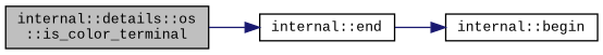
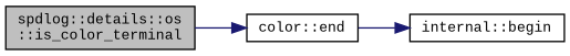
  digraph {
    fontname="Liberation Mono"
    rankdir=LR
    node [color=black fillcolor=white fontname="Liberation Mono" fontsize=10 shape=record style=filled]
    edge [color=midnightblue fontname="Liberation Mono" fontsize=10 labelfontname=Helvetica labelfontsize=10 style=solid]
-   n1 [fillcolor=grey75 fontcolor=black height=0.2 label="internal::details::os\l::is_color_terminal" width=0.4]
-   n2 [height=0.2 label="internal::end" width=0.4]
+   n1 [fillcolor=grey75 fontcolor=black height=0.2 label="spdlog::details::os\l::is_color_terminal" width=0.4]
+   n2 [height=0.2 label="color::end" width=0.4]
    n3 [height=0.2 label="internal::begin" width=0.4]
    n1 -> n2
    n2 -> n3
  }
